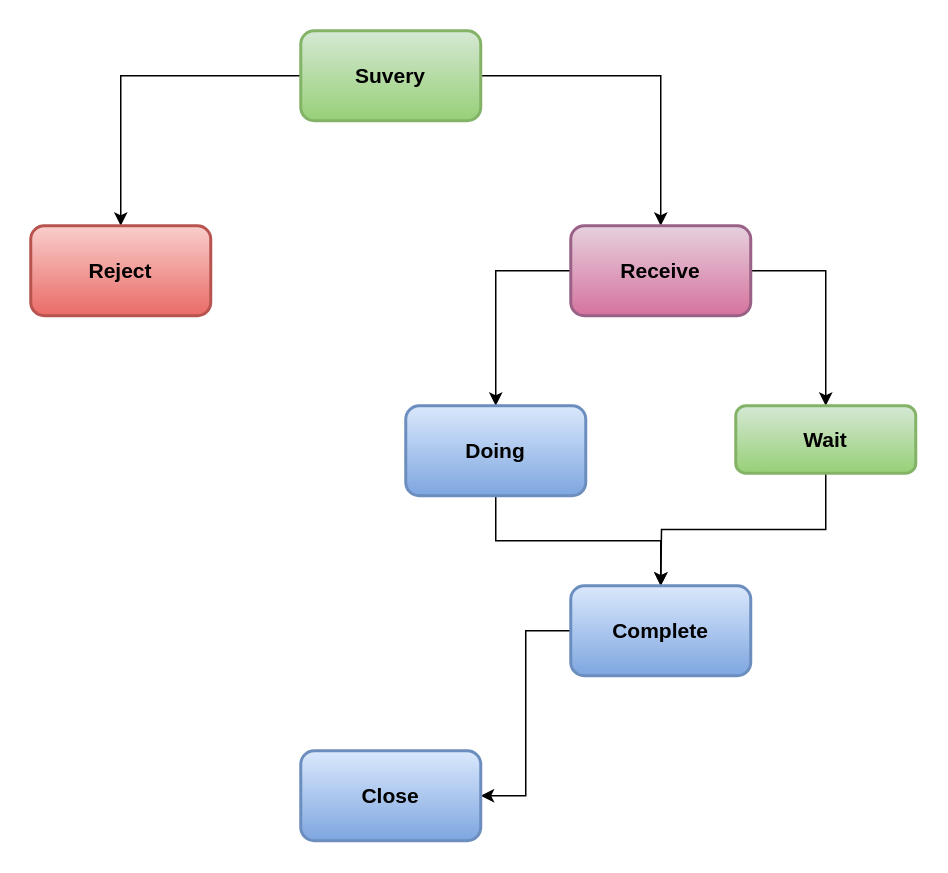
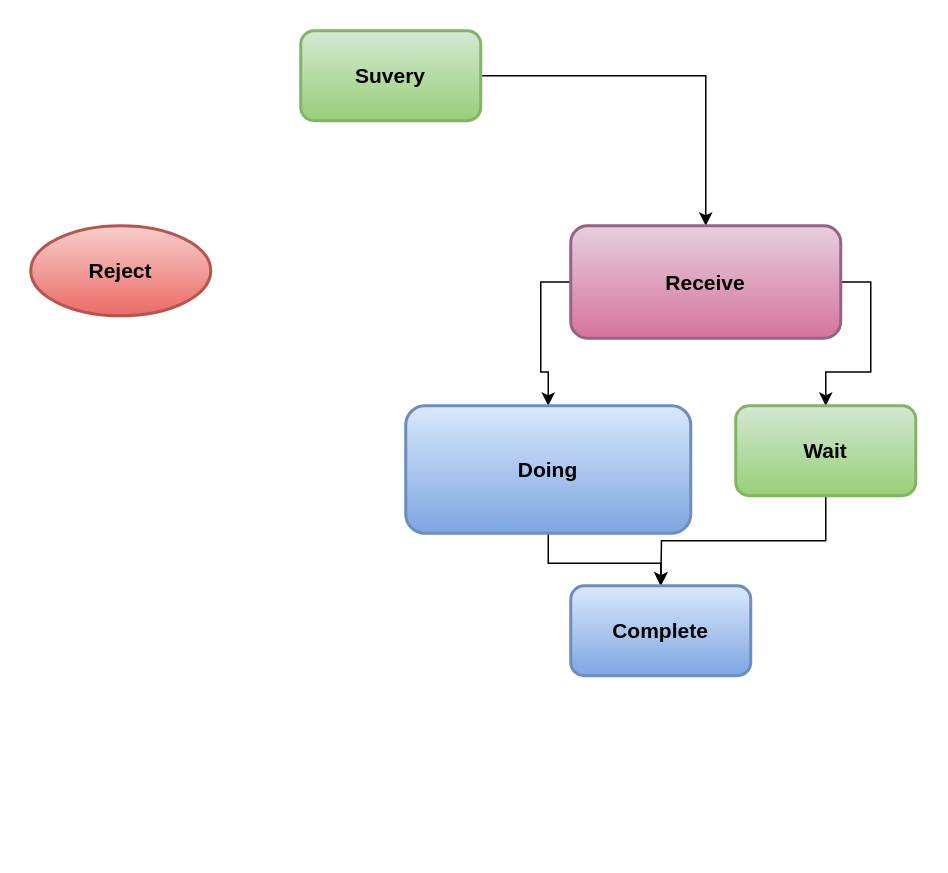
  <mxCell id="0" />
  <mxCell id="1" parent="0" />
- <mxCell id="2" style="edgeStyle=orthogonalEdgeStyle;rounded=0;orthogonalLoop=1;jettySize=auto;html=1;entryX=0.5;entryY=0;entryDx=0;entryDy=0;fontSize=14;" edge="1" parent="1" source="4" target="5"><mxGeometry relative="1" as="geometry" /></mxCell>
  <mxCell id="3" style="edgeStyle=orthogonalEdgeStyle;rounded=0;orthogonalLoop=1;jettySize=auto;html=1;entryX=0.5;entryY=0;entryDx=0;entryDy=0;fontSize=14;" edge="1" parent="1" source="4" target="8"><mxGeometry relative="1" as="geometry" /></mxCell>
  <mxCell id="4" value="Suvery" style="rounded=1;whiteSpace=wrap;html=1;fontSize=14;fontStyle=1;strokeWidth=2;fillColor=#d5e8d4;gradientColor=#97d077;strokeColor=#82b366;" vertex="1" parent="1"><mxGeometry x="200" y="20" width="120" height="60" as="geometry" /></mxCell>
- <mxCell id="5" value="Reject" style="rounded=1;whiteSpace=wrap;html=1;fontSize=14;fontStyle=1;strokeWidth=2;fillColor=#f8cecc;gradientColor=#ea6b66;strokeColor=#b85450;" vertex="1" parent="1"><mxGeometry x="20" y="150" width="120" height="60" as="geometry" /></mxCell>
+ <mxCell id="5" value="Reject" style="ellipse;whiteSpace=wrap;html=1;fontSize=14;fontStyle=1;strokeWidth=2;fillColor=#f8cecc;gradientColor=#ea6b66;strokeColor=#b85450;" vertex="1" parent="1"><mxGeometry x="20" y="150" width="120" height="60" as="geometry" /></mxCell>
  <mxCell id="6" style="edgeStyle=orthogonalEdgeStyle;rounded=0;orthogonalLoop=1;jettySize=auto;html=1;entryX=0.5;entryY=0;entryDx=0;entryDy=0;fontSize=14;exitX=0;exitY=0.5;exitDx=0;exitDy=0;" edge="1" parent="1" source="8" target="10"><mxGeometry relative="1" as="geometry" /></mxCell>
  <mxCell id="7" style="edgeStyle=orthogonalEdgeStyle;rounded=0;orthogonalLoop=1;jettySize=auto;html=1;fontSize=14;exitX=1;exitY=0.5;exitDx=0;exitDy=0;" edge="1" parent="1" source="8" target="12"><mxGeometry relative="1" as="geometry" /></mxCell>
- <mxCell id="8" value="Receive" style="rounded=1;whiteSpace=wrap;html=1;fontSize=14;fontStyle=1;strokeWidth=2;fillColor=#e6d0de;gradientColor=#d5739d;strokeColor=#996185;" vertex="1" parent="1"><mxGeometry x="380" y="150" width="120" height="60" as="geometry" /></mxCell>
+ <mxCell id="8" value="Receive" style="rounded=1;whiteSpace=wrap;html=1;fontSize=14;fontStyle=1;strokeWidth=2;fillColor=#e6d0de;gradientColor=#d5739d;strokeColor=#996185;" vertex="1" parent="1"><mxGeometry x="380" y="150" width="180" height="75" as="geometry" /></mxCell>
  <mxCell id="9" style="edgeStyle=orthogonalEdgeStyle;rounded=0;orthogonalLoop=1;jettySize=auto;html=1;fontSize=14;" edge="1" parent="1" source="10" target="14"><mxGeometry relative="1" as="geometry" /></mxCell>
- <mxCell id="10" value="Doing" style="rounded=1;whiteSpace=wrap;html=1;fontSize=14;fontStyle=1;strokeWidth=2;fillColor=#dae8fc;gradientColor=#7ea6e0;strokeColor=#6c8ebf;" vertex="1" parent="1"><mxGeometry x="270" y="270" width="120" height="60" as="geometry" /></mxCell>
+ <mxCell id="10" value="Doing" style="rounded=1;whiteSpace=wrap;html=1;fontSize=14;fontStyle=1;strokeWidth=2;fillColor=#dae8fc;gradientColor=#7ea6e0;strokeColor=#6c8ebf;" vertex="1" parent="1"><mxGeometry x="270" y="270" width="190" height="85" as="geometry" /></mxCell>
  <mxCell id="11" style="edgeStyle=orthogonalEdgeStyle;rounded=0;orthogonalLoop=1;jettySize=auto;html=1;fontSize=14;exitX=0.5;exitY=1;exitDx=0;exitDy=0;" edge="1" parent="1" source="12"><mxGeometry relative="1" as="geometry"><mxPoint x="440" y="390" as="targetPoint" /></mxGeometry></mxCell>
- <mxCell id="12" value="Wait" style="rounded=1;whiteSpace=wrap;html=1;fontSize=14;fontStyle=1;strokeWidth=2;fillColor=#d5e8d4;gradientColor=#97d077;strokeColor=#82b366;" vertex="1" parent="1"><mxGeometry x="490" y="270" width="120" height="45" as="geometry" /></mxCell>
- <mxCell id="13" style="edgeStyle=orthogonalEdgeStyle;rounded=0;orthogonalLoop=1;jettySize=auto;html=1;entryX=1;entryY=0.5;entryDx=0;entryDy=0;fontSize=14;" edge="1" parent="1" source="14" target="15"><mxGeometry relative="1" as="geometry" /></mxCell>
+ <mxCell id="12" value="Wait" style="rounded=1;whiteSpace=wrap;html=1;fontSize=14;fontStyle=1;strokeWidth=2;fillColor=#d5e8d4;gradientColor=#97d077;strokeColor=#82b366;" vertex="1" parent="1"><mxGeometry x="490" y="270" width="120" height="60" as="geometry" /></mxCell>
  <mxCell id="14" value="Complete" style="rounded=1;whiteSpace=wrap;html=1;fontSize=14;fontStyle=1;strokeWidth=2;fillColor=#dae8fc;gradientColor=#7ea6e0;strokeColor=#6c8ebf;" vertex="1" parent="1"><mxGeometry x="380" y="390" width="120" height="60" as="geometry" /></mxCell>
- <mxCell id="15" value="Close" style="rounded=1;whiteSpace=wrap;html=1;fontSize=14;fontStyle=1;strokeWidth=2;fillColor=#dae8fc;gradientColor=#7ea6e0;strokeColor=#6c8ebf;" vertex="1" parent="1"><mxGeometry x="200" y="500" width="120" height="60" as="geometry" /></mxCell>
